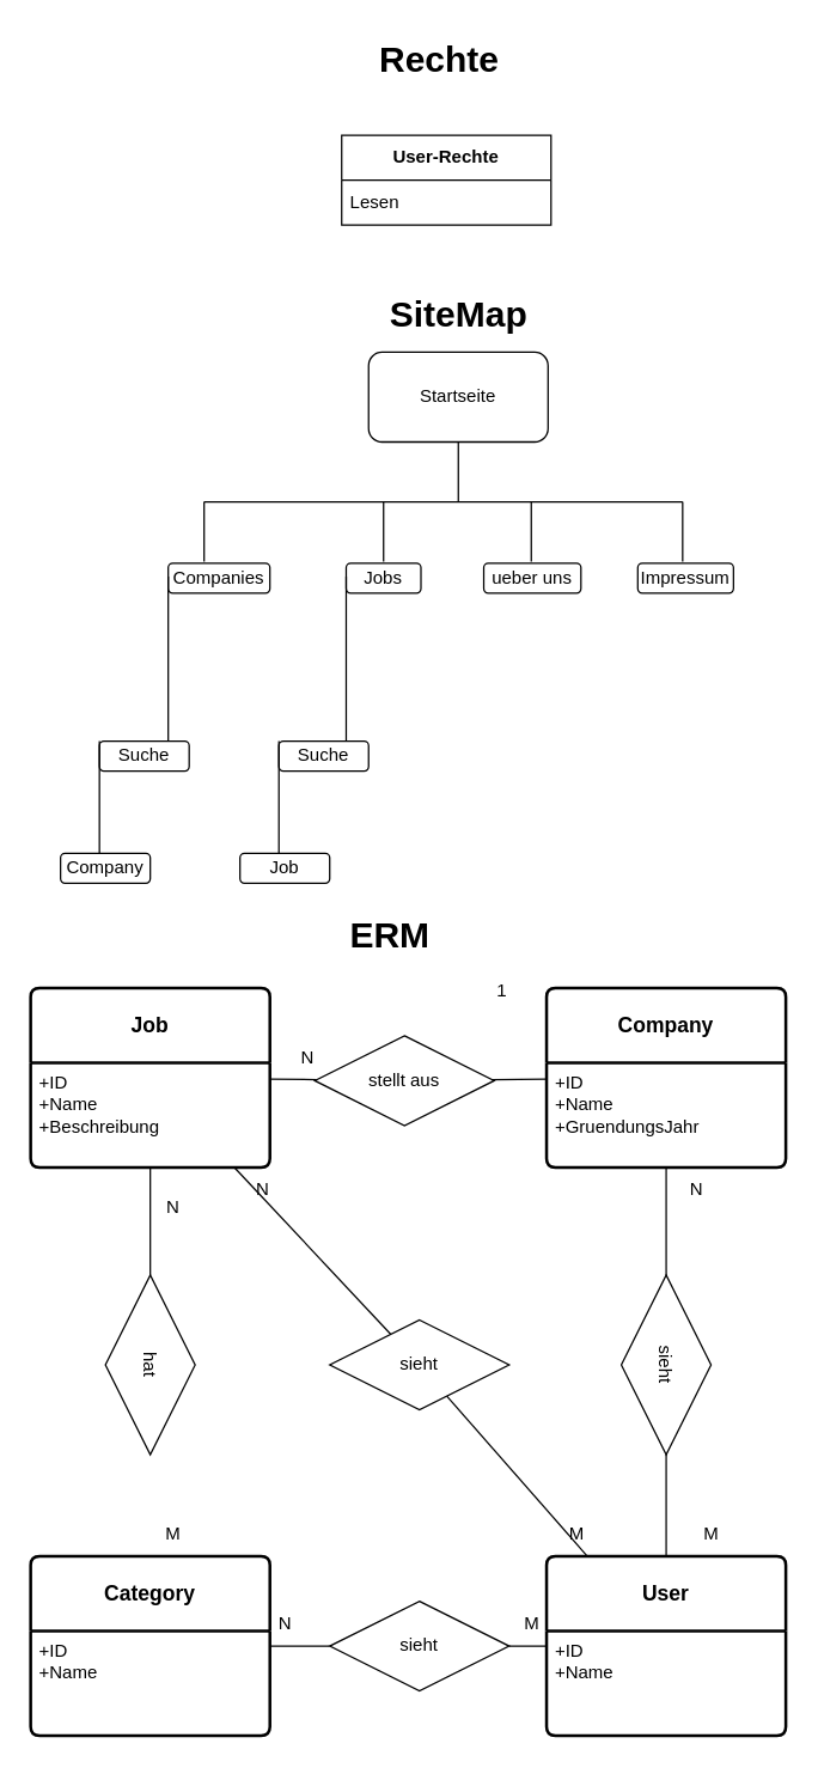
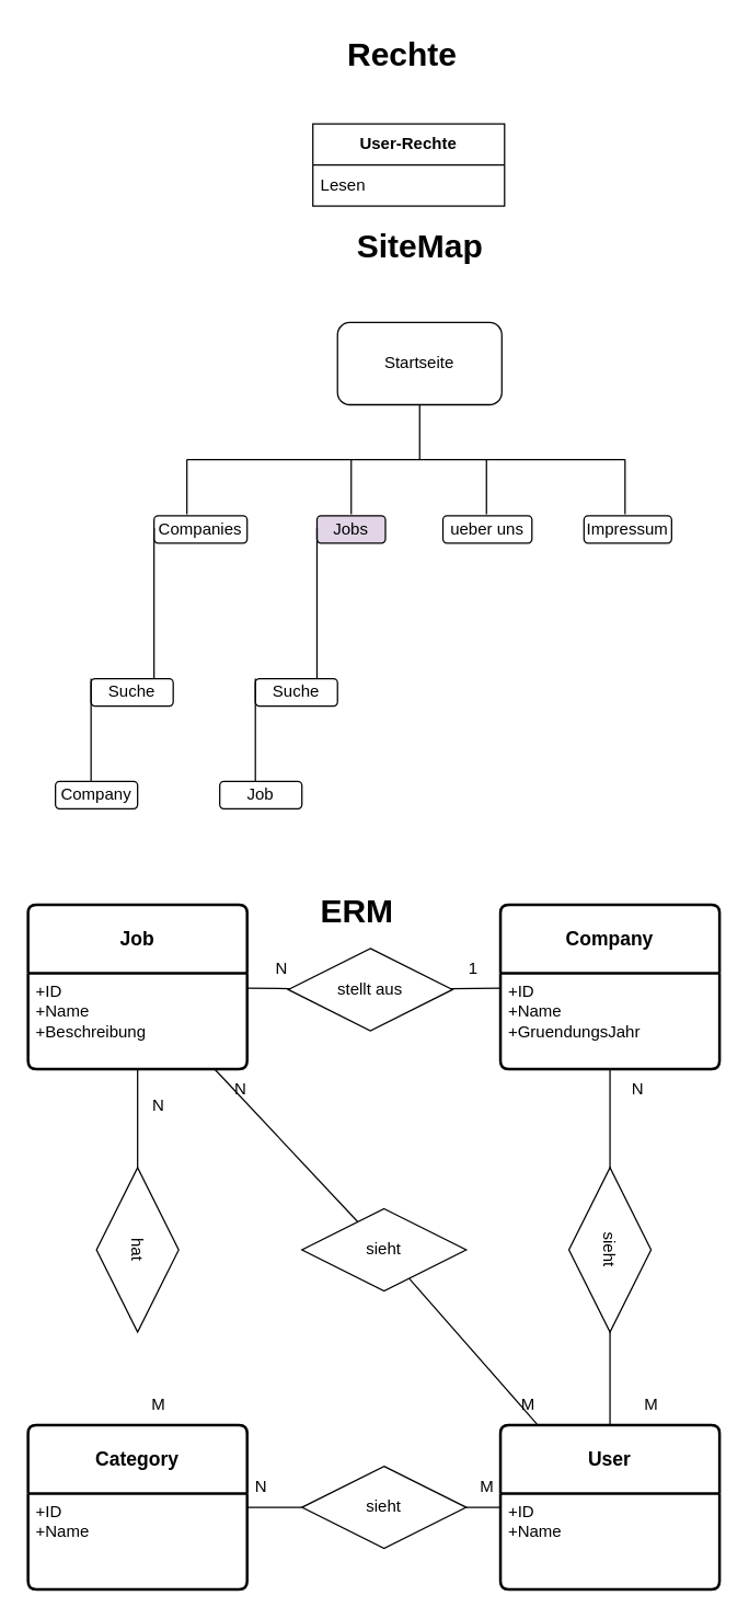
  <mxCell id="0" />
  <mxCell id="1" parent="0" />
  <mxCell id="2" value="" style="endArrow=none;html=1;rounded=0;" edge="1" parent="1" source="25" target="17"><mxGeometry width="50" height="50" relative="1" as="geometry"><mxPoint x="160" y="802" as="sourcePoint" /><mxPoint x="220" y="802" as="targetPoint" /></mxGeometry></mxCell>
  <mxCell id="3" value="" style="endArrow=none;html=1;rounded=0;" edge="1" parent="1" source="17" target="27"><mxGeometry width="50" height="50" relative="1" as="geometry"><mxPoint x="300" y="802" as="sourcePoint" /><mxPoint x="364" y="802" as="targetPoint" /></mxGeometry></mxCell>
  <mxCell id="4" value="N" style="text;html=1;align=center;verticalAlign=middle;resizable=0;points=[];autosize=1;strokeColor=none;fillColor=none;" vertex="1" parent="1"><mxGeometry x="190" y="692" width="30" height="30" as="geometry" /></mxCell>
- <mxCell id="5" value="1" style="text;html=1;align=center;verticalAlign=middle;resizable=0;points=[];autosize=1;strokeColor=none;fillColor=none;" vertex="1" parent="1"><mxGeometry x="320" y="647" width="30" height="30" as="geometry" /></mxCell>
+ <mxCell id="5" value="1" style="text;html=1;align=center;verticalAlign=middle;resizable=0;points=[];autosize=1;strokeColor=none;fillColor=none;" vertex="1" parent="1"><mxGeometry x="330" y="692" width="30" height="30" as="geometry" /></mxCell>
  <mxCell id="6" value="" style="endArrow=none;html=1;rounded=0;" edge="1" parent="1" source="20" target="25"><mxGeometry width="50" height="50" relative="1" as="geometry"><mxPoint x="90" y="912" as="sourcePoint" /><mxPoint x="90" y="862" as="targetPoint" /></mxGeometry></mxCell>
  <mxCell id="7" value="N" style="text;html=1;align=center;verticalAlign=middle;resizable=0;points=[];autosize=1;strokeColor=none;fillColor=none;" vertex="1" parent="1"><mxGeometry x="100" y="792" width="30" height="30" as="geometry" /></mxCell>
  <mxCell id="8" value="M" style="text;html=1;align=center;verticalAlign=middle;resizable=0;points=[];autosize=1;strokeColor=none;fillColor=none;" vertex="1" parent="1"><mxGeometry x="100" y="1010" width="30" height="30" as="geometry" /></mxCell>
  <mxCell id="9" value="" style="endArrow=none;html=1;rounded=0;" edge="1" parent="1" source="21" target="19"><mxGeometry width="50" height="50" relative="1" as="geometry"><mxPoint x="380" y="1032" as="sourcePoint" /><mxPoint x="302.143" y="969.857" as="targetPoint" /></mxGeometry></mxCell>
  <mxCell id="10" value="" style="endArrow=none;html=1;rounded=0;" edge="1" parent="1" source="19" target="25"><mxGeometry width="50" height="50" relative="1" as="geometry"><mxPoint x="257.647" y="934.353" as="sourcePoint" /><mxPoint x="160" y="856.444" as="targetPoint" /></mxGeometry></mxCell>
  <mxCell id="11" value="M" style="text;html=1;align=center;verticalAlign=middle;resizable=0;points=[];autosize=1;strokeColor=none;fillColor=none;" vertex="1" parent="1"><mxGeometry x="370" y="1010" width="30" height="30" as="geometry" /></mxCell>
  <mxCell id="12" value="N" style="text;html=1;align=center;verticalAlign=middle;resizable=0;points=[];autosize=1;strokeColor=none;fillColor=none;" vertex="1" parent="1"><mxGeometry x="160" y="780" width="30" height="30" as="geometry" /></mxCell>
  <mxCell id="13" value="" style="endArrow=none;html=1;rounded=0;" edge="1" parent="1" source="21" target="18"><mxGeometry width="50" height="50" relative="1" as="geometry"><mxPoint x="434.64" y="1032" as="sourcePoint" /><mxPoint x="434.317" y="991.683" as="targetPoint" /></mxGeometry></mxCell>
  <mxCell id="14" value="" style="endArrow=none;html=1;rounded=0;" edge="1" parent="1" source="18" target="27"><mxGeometry width="50" height="50" relative="1" as="geometry"><mxPoint x="434" y="912" as="sourcePoint" /><mxPoint x="434" y="862" as="targetPoint" /></mxGeometry></mxCell>
  <mxCell id="15" value="M" style="text;html=1;align=center;verticalAlign=middle;resizable=0;points=[];autosize=1;strokeColor=none;fillColor=none;" vertex="1" parent="1"><mxGeometry x="460" y="1010" width="30" height="30" as="geometry" /></mxCell>
  <mxCell id="16" value="N" style="text;html=1;align=center;verticalAlign=middle;resizable=0;points=[];autosize=1;strokeColor=none;fillColor=none;" vertex="1" parent="1"><mxGeometry x="450" y="780" width="30" height="30" as="geometry" /></mxCell>
  <mxCell id="17" value="stellt aus" style="shape=rhombus;perimeter=rhombusPerimeter;whiteSpace=wrap;html=1;align=center;" vertex="1" parent="1"><mxGeometry x="210" y="692" width="120" height="60" as="geometry" /></mxCell>
  <mxCell id="18" value="sieht" style="shape=rhombus;perimeter=rhombusPerimeter;whiteSpace=wrap;html=1;align=center;rotation=90;" vertex="1" parent="1"><mxGeometry x="385" y="882" width="120" height="60" as="geometry" /></mxCell>
  <mxCell id="19" value="sieht" style="shape=rhombus;perimeter=rhombusPerimeter;whiteSpace=wrap;html=1;align=center;rotation=0;" vertex="1" parent="1"><mxGeometry x="220" y="882" width="120" height="60" as="geometry" /></mxCell>
  <mxCell id="20" value="hat" style="shape=rhombus;perimeter=rhombusPerimeter;whiteSpace=wrap;html=1;align=center;rotation=90;" vertex="1" parent="1"><mxGeometry x="40" y="882" width="120" height="60" as="geometry" /></mxCell>
  <mxCell id="21" value="&lt;b&gt;User&lt;/b&gt;" style="swimlane;childLayout=stackLayout;horizontal=1;startSize=50;horizontalStack=0;rounded=1;fontSize=14;fontStyle=0;strokeWidth=2;resizeParent=0;resizeLast=1;shadow=0;dashed=0;align=center;arcSize=4;whiteSpace=wrap;html=1;" vertex="1" parent="1"><mxGeometry x="365" y="1040" width="160" height="120" as="geometry" /></mxCell>
  <mxCell id="22" value="+ID&lt;br&gt;+Name" style="align=left;strokeColor=none;fillColor=none;spacingLeft=4;fontSize=12;verticalAlign=top;resizable=0;rotatable=0;part=1;html=1;" vertex="1" parent="21"><mxGeometry y="50" width="160" height="70" as="geometry" /></mxCell>
  <mxCell id="23" value="&lt;b&gt;Category&lt;/b&gt;" style="swimlane;childLayout=stackLayout;horizontal=1;startSize=50;horizontalStack=0;rounded=1;fontSize=14;fontStyle=0;strokeWidth=2;resizeParent=0;resizeLast=1;shadow=0;dashed=0;align=center;arcSize=4;whiteSpace=wrap;html=1;" vertex="1" parent="1"><mxGeometry x="20" y="1040" width="160" height="120" as="geometry" /></mxCell>
  <mxCell id="24" value="+ID&lt;br&gt;+Name" style="align=left;strokeColor=none;fillColor=none;spacingLeft=4;fontSize=12;verticalAlign=top;resizable=0;rotatable=0;part=1;html=1;" vertex="1" parent="23"><mxGeometry y="50" width="160" height="70" as="geometry" /></mxCell>
  <mxCell id="25" value="&lt;b&gt;Job&lt;/b&gt;" style="swimlane;childLayout=stackLayout;horizontal=1;startSize=50;horizontalStack=0;rounded=1;fontSize=14;fontStyle=0;strokeWidth=2;resizeParent=0;resizeLast=1;shadow=0;dashed=0;align=center;arcSize=4;whiteSpace=wrap;html=1;" vertex="1" parent="1"><mxGeometry x="20" y="660" width="160" height="120" as="geometry" /></mxCell>
  <mxCell id="26" value="+ID&lt;br&gt;+Name&lt;br&gt;+Beschreibung" style="align=left;strokeColor=none;fillColor=none;spacingLeft=4;fontSize=12;verticalAlign=top;resizable=0;rotatable=0;part=1;html=1;" vertex="1" parent="25"><mxGeometry y="50" width="160" height="70" as="geometry" /></mxCell>
  <mxCell id="27" value="&lt;b&gt;Company&lt;/b&gt;" style="swimlane;childLayout=stackLayout;horizontal=1;startSize=50;horizontalStack=0;rounded=1;fontSize=14;fontStyle=0;strokeWidth=2;resizeParent=0;resizeLast=1;shadow=0;dashed=0;align=center;arcSize=4;whiteSpace=wrap;html=1;" vertex="1" parent="1"><mxGeometry x="365" y="660" width="160" height="120" as="geometry" /></mxCell>
  <mxCell id="28" value="+ID&lt;br&gt;+Name&lt;br&gt;+GruendungsJahr" style="align=left;strokeColor=none;fillColor=none;spacingLeft=4;fontSize=12;verticalAlign=top;resizable=0;rotatable=0;part=1;html=1;" vertex="1" parent="27"><mxGeometry y="50" width="160" height="70" as="geometry" /></mxCell>
  <mxCell id="29" value="sieht" style="shape=rhombus;perimeter=rhombusPerimeter;whiteSpace=wrap;html=1;align=center;" vertex="1" parent="1"><mxGeometry x="220" y="1070" width="120" height="60" as="geometry" /></mxCell>
  <mxCell id="30" value="" style="endArrow=none;html=1;rounded=0;" edge="1" parent="1" source="23" target="29"><mxGeometry relative="1" as="geometry"><mxPoint x="400" y="972" as="sourcePoint" /><mxPoint x="560" y="972" as="targetPoint" /></mxGeometry></mxCell>
  <mxCell id="31" value="" style="endArrow=none;html=1;rounded=0;" edge="1" parent="1" source="29" target="21"><mxGeometry relative="1" as="geometry"><mxPoint x="400" y="972" as="sourcePoint" /><mxPoint x="560" y="972" as="targetPoint" /></mxGeometry></mxCell>
  <mxCell id="32" value="M" style="text;html=1;align=center;verticalAlign=middle;resizable=0;points=[];autosize=1;strokeColor=none;fillColor=none;" vertex="1" parent="1"><mxGeometry x="340" y="1070" width="30" height="30" as="geometry" /></mxCell>
  <mxCell id="33" value="N" style="text;html=1;align=center;verticalAlign=middle;resizable=0;points=[];autosize=1;strokeColor=none;fillColor=none;" vertex="1" parent="1"><mxGeometry x="175" y="1070" width="30" height="30" as="geometry" /></mxCell>
  <mxCell id="34" value="Startseite" style="rounded=1;whiteSpace=wrap;html=1;" vertex="1" parent="1"><mxGeometry x="246" y="235" width="120" height="60" as="geometry" /></mxCell>
  <mxCell id="35" value="" style="endArrow=none;html=1;rounded=0;" edge="1" parent="1"><mxGeometry width="50" height="50" relative="1" as="geometry"><mxPoint x="136" y="335" as="sourcePoint" /><mxPoint x="456" y="335" as="targetPoint" /></mxGeometry></mxCell>
  <mxCell id="36" value="" style="endArrow=none;html=1;rounded=0;" edge="1" parent="1" target="34"><mxGeometry width="50" height="50" relative="1" as="geometry"><mxPoint x="306" y="335" as="sourcePoint" /><mxPoint x="341" y="375" as="targetPoint" /></mxGeometry></mxCell>
  <mxCell id="37" value="" style="endArrow=none;html=1;rounded=0;" edge="1" parent="1"><mxGeometry width="50" height="50" relative="1" as="geometry"><mxPoint x="456" y="375" as="sourcePoint" /><mxPoint x="456" y="335" as="targetPoint" /></mxGeometry></mxCell>
  <mxCell id="38" value="" style="endArrow=none;html=1;rounded=0;" edge="1" parent="1"><mxGeometry width="50" height="50" relative="1" as="geometry"><mxPoint x="256" y="375" as="sourcePoint" /><mxPoint x="256" y="335" as="targetPoint" /></mxGeometry></mxCell>
  <mxCell id="39" value="" style="endArrow=none;html=1;rounded=0;" edge="1" parent="1"><mxGeometry width="50" height="50" relative="1" as="geometry"><mxPoint x="136" y="375" as="sourcePoint" /><mxPoint x="136" y="335" as="targetPoint" /></mxGeometry></mxCell>
  <mxCell id="40" value="" style="endArrow=none;html=1;rounded=0;" edge="1" parent="1"><mxGeometry width="50" height="50" relative="1" as="geometry"><mxPoint x="354.78" y="375" as="sourcePoint" /><mxPoint x="354.78" y="335" as="targetPoint" /></mxGeometry></mxCell>
  <mxCell id="41" value="Companies" style="rounded=1;whiteSpace=wrap;html=1;" vertex="1" parent="1"><mxGeometry x="112" y="376" width="68" height="20" as="geometry" /></mxCell>
- <mxCell id="42" value="Jobs" style="rounded=1;whiteSpace=wrap;html=1;" vertex="1" parent="1"><mxGeometry x="231" y="376" width="50" height="20" as="geometry" /></mxCell>
+ <mxCell id="42" value="Jobs" style="rounded=1;whiteSpace=wrap;html=1;fillColor=#e1d5e7;" vertex="1" parent="1"><mxGeometry x="231" y="376" width="50" height="20" as="geometry" /></mxCell>
  <mxCell id="43" value="ueber uns" style="rounded=1;whiteSpace=wrap;html=1;" vertex="1" parent="1"><mxGeometry x="323" y="376" width="65" height="20" as="geometry" /></mxCell>
  <mxCell id="44" value="Impressum" style="rounded=1;whiteSpace=wrap;html=1;" vertex="1" parent="1"><mxGeometry x="426" y="376" width="64" height="20" as="geometry" /></mxCell>
  <mxCell id="45" value="" style="endArrow=none;html=1;rounded=0;" edge="1" parent="1"><mxGeometry width="50" height="50" relative="1" as="geometry"><mxPoint x="112" y="495" as="sourcePoint" /><mxPoint x="112" y="385" as="targetPoint" /></mxGeometry></mxCell>
  <mxCell id="46" value="" style="endArrow=none;html=1;rounded=0;" edge="1" parent="1"><mxGeometry width="50" height="50" relative="1" as="geometry"><mxPoint x="231" y="495" as="sourcePoint" /><mxPoint x="231" y="385" as="targetPoint" /></mxGeometry></mxCell>
  <mxCell id="47" value="Suche" style="rounded=1;whiteSpace=wrap;html=1;" vertex="1" parent="1"><mxGeometry x="66" y="495" width="60" height="20" as="geometry" /></mxCell>
  <mxCell id="48" value="Suche" style="rounded=1;whiteSpace=wrap;html=1;" vertex="1" parent="1"><mxGeometry x="186" y="495" width="60" height="20" as="geometry" /></mxCell>
- <mxCell id="49" value="&lt;font style=&quot;font-size: 24px;&quot;&gt;&lt;b&gt;SiteMap&lt;/b&gt;&lt;/font&gt;" style="text;html=1;align=center;verticalAlign=middle;resizable=0;points=[];autosize=1;strokeColor=none;fillColor=none;" vertex="1" parent="1"><mxGeometry x="246" y="190" width="120" height="40" as="geometry" /></mxCell>
- <mxCell id="50" value="&lt;font style=&quot;font-size: 24px;&quot;&gt;&lt;b&gt;ERM&lt;/b&gt;&lt;/font&gt;" style="text;html=1;align=center;verticalAlign=middle;resizable=0;points=[];autosize=1;strokeColor=none;fillColor=none;" vertex="1" parent="1"><mxGeometry x="220" y="604.5" width="80" height="40" as="geometry" /></mxCell>
+ <mxCell id="49" value="&lt;font style=&quot;font-size: 24px;&quot;&gt;&lt;b&gt;SiteMap&lt;/b&gt;&lt;/font&gt;" style="text;html=1;align=center;verticalAlign=middle;resizable=0;points=[];autosize=1;strokeColor=none;fillColor=none;" vertex="1" parent="1"><mxGeometry x="246" y="160" width="120" height="40" as="geometry" /></mxCell>
+ <mxCell id="50" value="&lt;font style=&quot;font-size: 24px;&quot;&gt;&lt;b&gt;ERM&lt;/b&gt;&lt;/font&gt;" style="text;html=1;align=center;verticalAlign=middle;resizable=0;points=[];autosize=1;strokeColor=none;fillColor=none;" vertex="1" parent="1"><mxGeometry x="220" y="644.5" width="80" height="40" as="geometry" /></mxCell>
  <mxCell id="51" value="&lt;b&gt;User-Rechte&lt;/b&gt;" style="swimlane;fontStyle=0;childLayout=stackLayout;horizontal=1;startSize=30;horizontalStack=0;resizeParent=1;resizeParentMax=0;resizeLast=0;collapsible=1;marginBottom=0;whiteSpace=wrap;html=1;" vertex="1" parent="1"><mxGeometry x="228" y="90" width="140" height="60" as="geometry" /></mxCell>
  <mxCell id="52" value="Lesen" style="text;strokeColor=none;fillColor=none;align=left;verticalAlign=middle;spacingLeft=4;spacingRight=4;overflow=hidden;points=[[0,0.5],[1,0.5]];portConstraint=eastwest;rotatable=0;whiteSpace=wrap;html=1;" vertex="1" parent="51"><mxGeometry y="30" width="140" height="30" as="geometry" /></mxCell>
  <mxCell id="53" value="&lt;font style=&quot;font-size: 24px;&quot;&gt;&lt;b&gt;Rechte&lt;/b&gt;&lt;/font&gt;" style="text;html=1;align=center;verticalAlign=middle;resizable=0;points=[];autosize=1;strokeColor=none;fillColor=none;" vertex="1" parent="1"><mxGeometry x="243" width="100" height="40" as="geometry" y="20" /></mxCell>
  <mxCell id="54" value="" style="endArrow=none;html=1;rounded=0;" edge="1" parent="1"><mxGeometry width="50" height="50" relative="1" as="geometry"><mxPoint x="66" y="570" as="sourcePoint" /><mxPoint x="66" y="495" as="targetPoint" /></mxGeometry></mxCell>
  <mxCell id="55" value="Company" style="rounded=1;whiteSpace=wrap;html=1;" vertex="1" parent="1"><mxGeometry x="40" y="570" width="60" height="20" as="geometry" /></mxCell>
  <mxCell id="56" value="" style="endArrow=none;html=1;rounded=0;" edge="1" parent="1"><mxGeometry width="50" height="50" relative="1" as="geometry"><mxPoint x="186" y="570" as="sourcePoint" /><mxPoint x="186" y="495" as="targetPoint" /></mxGeometry></mxCell>
  <mxCell id="57" value="Job" style="rounded=1;whiteSpace=wrap;html=1;" vertex="1" parent="1"><mxGeometry x="160" y="570" width="60" height="20" as="geometry" /></mxCell>
